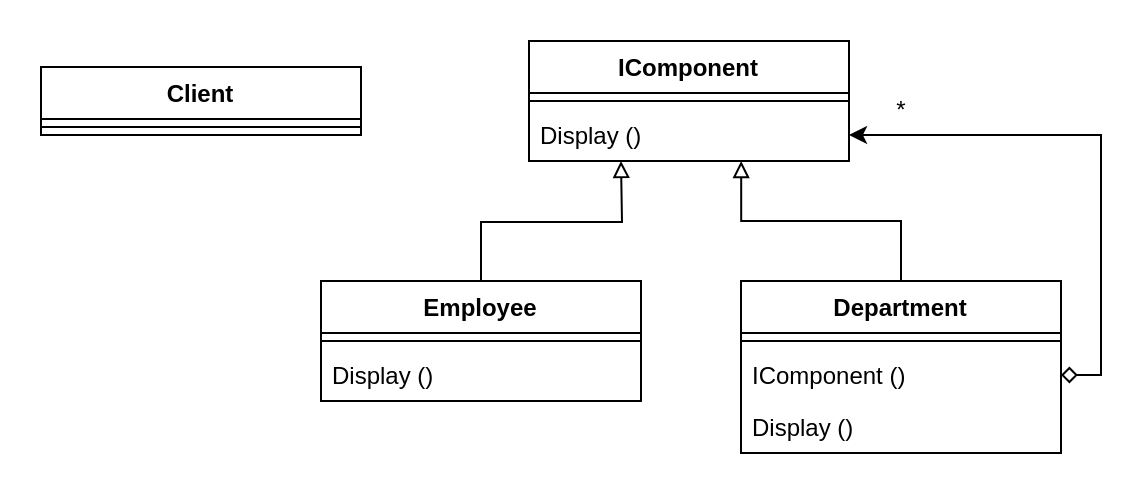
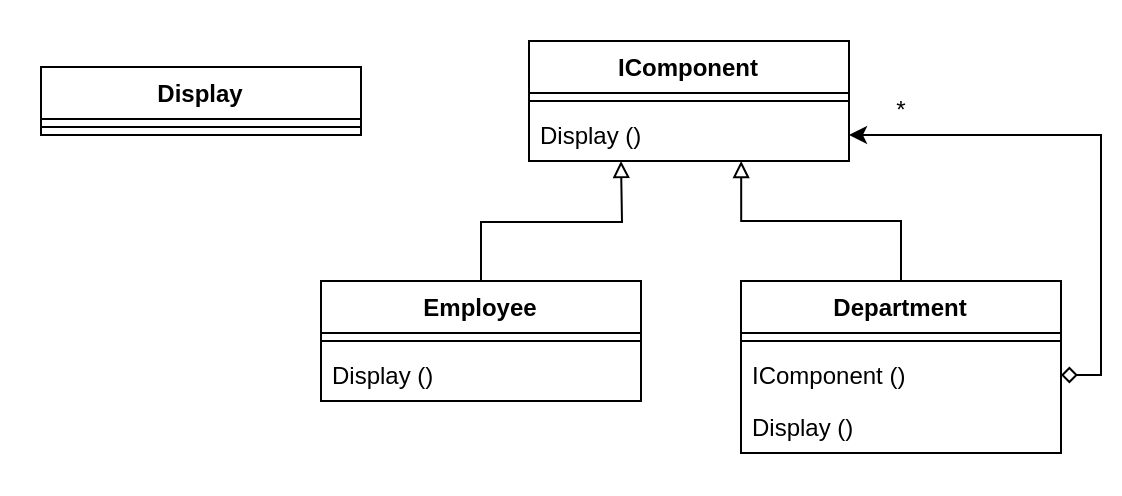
  <mxCell id="0" />
  <mxCell id="1" parent="0" />
  <mxCell id="2" value="IComponent" style="swimlane;fontStyle=1;align=center;verticalAlign=top;childLayout=stackLayout;horizontal=1;startSize=26;horizontalStack=0;resizeParent=1;resizeParentMax=0;resizeLast=0;collapsible=1;marginBottom=0;whiteSpace=wrap;html=1;" vertex="1" parent="1"><mxGeometry x="264" y="20" width="160" height="60" as="geometry" /></mxCell>
  <mxCell id="3" value="" style="line;strokeWidth=1;fillColor=none;align=left;verticalAlign=middle;spacingTop=-1;spacingLeft=3;spacingRight=3;rotatable=0;labelPosition=right;points=[];portConstraint=eastwest;strokeColor=inherit;" vertex="1" parent="2"><mxGeometry y="26" width="160" height="8" as="geometry" /></mxCell>
  <mxCell id="4" value="Display ()" style="text;strokeColor=none;fillColor=none;align=left;verticalAlign=top;spacingLeft=4;spacingRight=4;overflow=hidden;rotatable=0;points=[[0,0.5],[1,0.5]];portConstraint=eastwest;whiteSpace=wrap;html=1;" vertex="1" parent="2"><mxGeometry y="34" width="160" height="26" as="geometry" /></mxCell>
  <mxCell id="5" value="Department" style="swimlane;fontStyle=1;align=center;verticalAlign=top;childLayout=stackLayout;horizontal=1;startSize=26;horizontalStack=0;resizeParent=1;resizeParentMax=0;resizeLast=0;collapsible=1;marginBottom=0;whiteSpace=wrap;html=1;" vertex="1" parent="1"><mxGeometry x="370" y="140" width="160" height="86" as="geometry" /></mxCell>
  <mxCell id="6" value="" style="line;strokeWidth=1;fillColor=none;align=left;verticalAlign=middle;spacingTop=-1;spacingLeft=3;spacingRight=3;rotatable=0;labelPosition=right;points=[];portConstraint=eastwest;strokeColor=inherit;" vertex="1" parent="5"><mxGeometry y="26" width="160" height="8" as="geometry" /></mxCell>
  <mxCell id="7" value="IComponent ()" style="text;strokeColor=none;fillColor=none;align=left;verticalAlign=top;spacingLeft=4;spacingRight=4;overflow=hidden;rotatable=0;points=[[0,0.5],[1,0.5]];portConstraint=eastwest;whiteSpace=wrap;html=1;" vertex="1" parent="5"><mxGeometry y="34" width="160" height="26" as="geometry" /></mxCell>
  <mxCell id="8" value="Display ()" style="text;strokeColor=none;fillColor=none;align=left;verticalAlign=top;spacingLeft=4;spacingRight=4;overflow=hidden;rotatable=0;points=[[0,0.5],[1,0.5]];portConstraint=eastwest;whiteSpace=wrap;html=1;" vertex="1" parent="5"><mxGeometry y="60" width="160" height="26" as="geometry" /></mxCell>
  <mxCell id="9" value="Employee" style="swimlane;fontStyle=1;align=center;verticalAlign=top;childLayout=stackLayout;horizontal=1;startSize=26;horizontalStack=0;resizeParent=1;resizeParentMax=0;resizeLast=0;collapsible=1;marginBottom=0;whiteSpace=wrap;html=1;" vertex="1" parent="1"><mxGeometry x="160" y="140" width="160" height="60" as="geometry" /></mxCell>
  <mxCell id="10" value="" style="line;strokeWidth=1;fillColor=none;align=left;verticalAlign=middle;spacingTop=-1;spacingLeft=3;spacingRight=3;rotatable=0;labelPosition=right;points=[];portConstraint=eastwest;strokeColor=inherit;" vertex="1" parent="9"><mxGeometry y="26" width="160" height="8" as="geometry" /></mxCell>
  <mxCell id="11" value="Display ()" style="text;strokeColor=none;fillColor=none;align=left;verticalAlign=top;spacingLeft=4;spacingRight=4;overflow=hidden;rotatable=0;points=[[0,0.5],[1,0.5]];portConstraint=eastwest;whiteSpace=wrap;html=1;" vertex="1" parent="9"><mxGeometry y="34" width="160" height="26" as="geometry" /></mxCell>
- <mxCell id="12" value="Client" style="swimlane;fontStyle=1;align=center;verticalAlign=top;childLayout=stackLayout;horizontal=1;startSize=26;horizontalStack=0;resizeParent=1;resizeParentMax=0;resizeLast=0;collapsible=1;marginBottom=0;whiteSpace=wrap;html=1;" vertex="1" parent="1"><mxGeometry x="20" y="33" width="160" height="34" as="geometry" /></mxCell>
+ <mxCell id="12" value="Display" style="swimlane;fontStyle=1;align=center;verticalAlign=top;childLayout=stackLayout;horizontal=1;startSize=26;horizontalStack=0;resizeParent=1;resizeParentMax=0;resizeLast=0;collapsible=1;marginBottom=0;whiteSpace=wrap;html=1;" vertex="1" parent="1"><mxGeometry x="20" y="33" width="160" height="34" as="geometry" /></mxCell>
  <mxCell id="13" value="" style="line;strokeWidth=1;fillColor=none;align=left;verticalAlign=middle;spacingTop=-1;spacingLeft=3;spacingRight=3;rotatable=0;labelPosition=right;points=[];portConstraint=eastwest;strokeColor=inherit;" vertex="1" parent="12"><mxGeometry y="26" width="160" height="8" as="geometry" /></mxCell>
  <mxCell id="14" style="edgeStyle=orthogonalEdgeStyle;rounded=0;orthogonalLoop=1;jettySize=auto;html=1;endArrow=block;endFill=0;" edge="1" parent="1" source="9"><mxGeometry relative="1" as="geometry"><mxPoint x="310" y="80" as="targetPoint" /></mxGeometry></mxCell>
  <mxCell id="15" style="edgeStyle=orthogonalEdgeStyle;rounded=0;orthogonalLoop=1;jettySize=auto;html=1;entryX=0.663;entryY=1;entryDx=0;entryDy=0;entryPerimeter=0;endArrow=block;endFill=0;" edge="1" parent="1" source="5" target="4"><mxGeometry relative="1" as="geometry" /></mxCell>
  <mxCell id="16" style="edgeStyle=orthogonalEdgeStyle;rounded=0;orthogonalLoop=1;jettySize=auto;html=1;entryX=1;entryY=0.5;entryDx=0;entryDy=0;endArrow=diamond;endFill=0;startArrow=classic;startFill=1;" edge="1" parent="1" source="4" target="7"><mxGeometry relative="1" as="geometry" /></mxCell>
  <mxCell id="17" value="*" style="text;html=1;align=center;verticalAlign=middle;resizable=0;points=[];autosize=1;strokeColor=none;fillColor=none;" vertex="1" parent="1"><mxGeometry x="435" y="40" width="30" height="30" as="geometry" /></mxCell>
